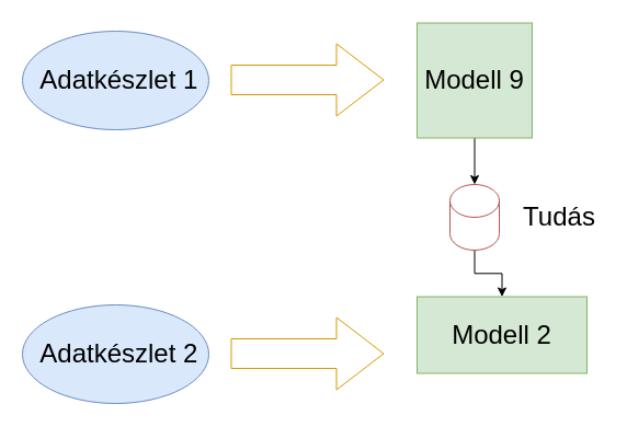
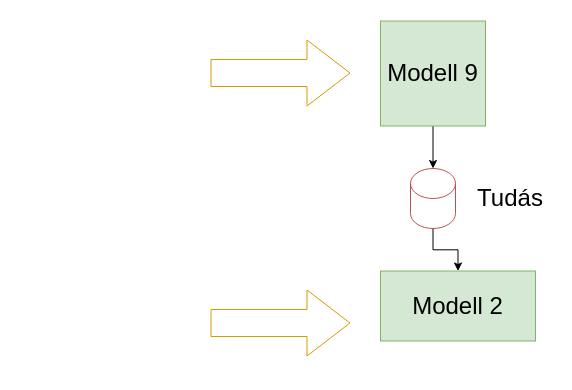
  <mxCell id="0" />
  <mxCell id="1" parent="0" />
- <mxCell id="2" value="&lt;font style=&quot;font-size: 24px&quot;&gt;&amp;nbsp;Adatkészlet 1&lt;/font&gt;" style="ellipse;whiteSpace=wrap;html=1;fillColor=#dae8fc;strokeColor=#6c8ebf;" vertex="1" parent="1"><mxGeometry x="20" y="28" width="170" height="90" as="geometry" /></mxCell>
- <mxCell id="3" value="&lt;font style=&quot;font-size: 24px&quot;&gt;&amp;nbsp;Adatkészlet 2&lt;/font&gt;" style="ellipse;whiteSpace=wrap;html=1;fillColor=#dae8fc;strokeColor=#6c8ebf;" vertex="1" parent="1"><mxGeometry x="20" y="278" width="170" height="90" as="geometry" /></mxCell>
  <mxCell id="4" value="" style="shape=flexArrow;endArrow=classic;html=1;width=27;endSize=14;endWidth=38;strokeColor=#d79b00;" edge="1" parent="1"><mxGeometry width="50" height="50" relative="1" as="geometry"><mxPoint x="210" y="72.5" as="sourcePoint" /><mxPoint x="350" y="72.5" as="targetPoint" /></mxGeometry></mxCell>
  <mxCell id="5" value="" style="shape=flexArrow;endArrow=classic;html=1;width=27;endSize=14;endWidth=38;strokeColor=#d79b00;" edge="1" parent="1"><mxGeometry width="50" height="50" relative="1" as="geometry"><mxPoint x="210" y="322.5" as="sourcePoint" /><mxPoint x="350" y="322.5" as="targetPoint" /></mxGeometry></mxCell>
  <mxCell id="6" style="edgeStyle=orthogonalEdgeStyle;rounded=0;orthogonalLoop=1;jettySize=auto;html=1;exitX=0.5;exitY=1;exitDx=0;exitDy=0;entryX=0.5;entryY=0;entryDx=0;entryDy=0;entryPerimeter=0;fillColor=none;" edge="1" parent="1" source="7" target="10"><mxGeometry relative="1" as="geometry" /></mxCell>
  <mxCell id="7" value="&lt;font style=&quot;font-size: 24px&quot;&gt;Modell 9&lt;/font&gt;" style="whiteSpace=wrap;html=1;aspect=fixed;fillColor=#d5e8d4;strokeColor=#82b366;" vertex="1" parent="1"><mxGeometry x="380" y="20.5" width="105" height="105" as="geometry" /></mxCell>
  <mxCell id="8" value="&lt;font style=&quot;font-size: 24px&quot;&gt;Modell 2&lt;/font&gt;" style="whiteSpace=wrap;html=1;aspect=fixed;fillColor=#d5e8d4;strokeColor=#82b366;" vertex="1" parent="1"><mxGeometry x="380" y="270.5" width="155" height="70" as="geometry" /></mxCell>
  <mxCell id="9" style="edgeStyle=orthogonalEdgeStyle;rounded=0;orthogonalLoop=1;jettySize=auto;html=1;exitX=0.5;exitY=1;exitDx=0;exitDy=0;exitPerimeter=0;entryX=0.5;entryY=0;entryDx=0;entryDy=0;fillColor=none;" edge="1" parent="1" source="10" target="8"><mxGeometry relative="1" as="geometry" /></mxCell>
  <mxCell id="10" value="" style="shape=cylinder3;whiteSpace=wrap;html=1;boundedLbl=1;backgroundOutline=1;size=15;strokeColor=#b85450;fillColor=none;" vertex="1" parent="1"><mxGeometry x="410" y="168" width="45" height="60" as="geometry" /></mxCell>
  <mxCell id="11" value="&lt;font style=&quot;font-size: 24px&quot;&gt;Tudás&lt;/font&gt;" style="text;html=1;strokeColor=none;fillColor=none;align=center;verticalAlign=middle;whiteSpace=wrap;rounded=0;" vertex="1" parent="1"><mxGeometry x="470" y="183" width="80" height="30" as="geometry" /></mxCell>
